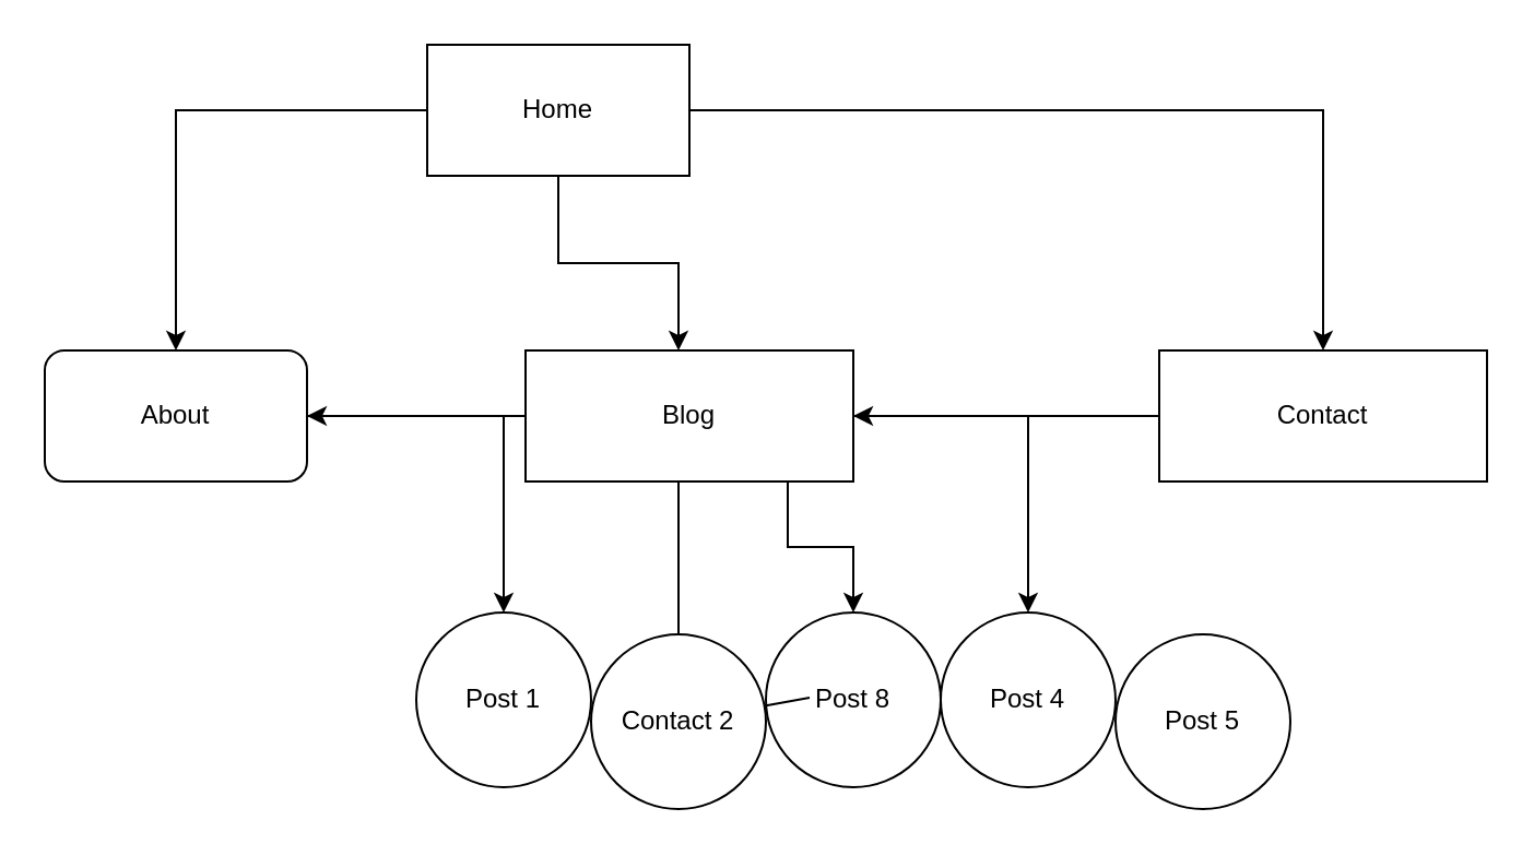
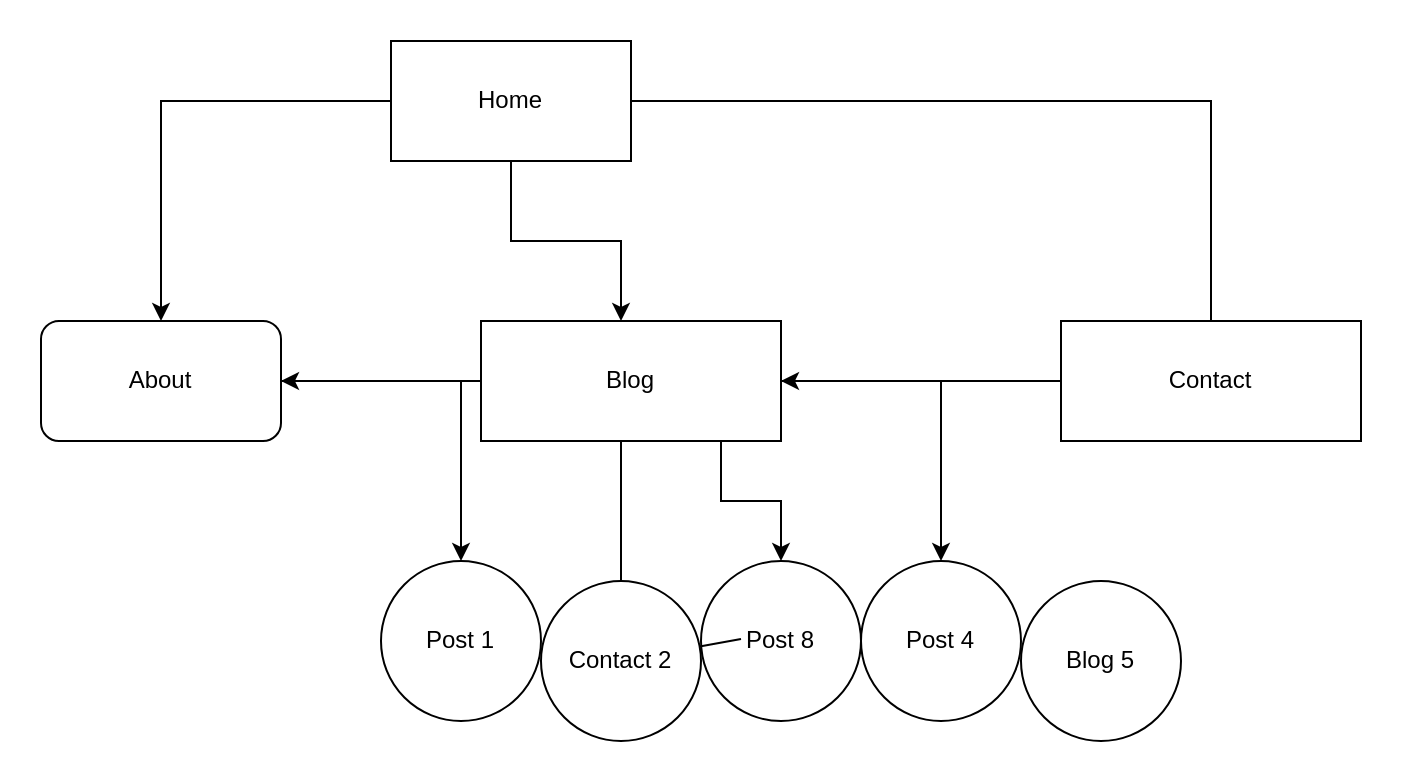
  <mxCell id="0" />
  <mxCell id="1" parent="0" />
  <mxCell id="2" value="" style="edgeStyle=orthogonalEdgeStyle;rounded=0;orthogonalLoop=1;jettySize=auto;html=1;" parent="1" source="5" target="9" edge="1"><mxGeometry relative="1" as="geometry" /></mxCell>
  <mxCell id="3" value="" style="edgeStyle=orthogonalEdgeStyle;rounded=0;orthogonalLoop=1;jettySize=auto;html=1;" parent="1" source="5" target="11" edge="1"><mxGeometry relative="1" as="geometry" /></mxCell>
- <mxCell id="4" value="" style="edgeStyle=orthogonalEdgeStyle;rounded=0;orthogonalLoop=1;jettySize=auto;html=1;" parent="1" source="5" target="13" edge="1"><mxGeometry relative="1" as="geometry" /></mxCell>
+ <mxCell id="4" value="" style="edgeStyle=orthogonalEdgeStyle;rounded=0;orthogonalLoop=1;jettySize=auto;html=1;endArrow=none;" parent="1" source="5" target="13" edge="1"><mxGeometry relative="1" as="geometry" /></mxCell>
  <mxCell id="5" value="Home" style="rounded=0;whiteSpace=wrap;html=1;" parent="1" vertex="1"><mxGeometry x="195" y="20" width="120" height="60" as="geometry" /></mxCell>
  <mxCell id="6" value="" style="edgeStyle=orthogonalEdgeStyle;rounded=0;orthogonalLoop=1;jettySize=auto;html=1;" parent="1" source="9" edge="1"><mxGeometry relative="1" as="geometry"><mxPoint x="310" y="300" as="targetPoint" /></mxGeometry></mxCell>
  <mxCell id="7" style="edgeStyle=orthogonalEdgeStyle;rounded=0;orthogonalLoop=1;jettySize=auto;html=1;" parent="1" source="9" target="14" edge="1"><mxGeometry relative="1" as="geometry"><Array as="points"><mxPoint x="360" y="250" /><mxPoint x="390" y="250" /></Array></mxGeometry></mxCell>
  <mxCell id="8" value="" style="edgeStyle=orthogonalEdgeStyle;rounded=0;orthogonalLoop=1;jettySize=auto;html=1;" parent="1" source="9" target="11" edge="1"><mxGeometry relative="1" as="geometry" /></mxCell>
  <mxCell id="9" value="Blog" style="rounded=0;whiteSpace=wrap;html=1;" parent="1" vertex="1"><mxGeometry x="250" y="160" width="120" height="60" as="geometry" /></mxCell>
  <mxCell id="10" style="edgeStyle=orthogonalEdgeStyle;rounded=0;orthogonalLoop=1;jettySize=auto;html=1;" parent="1" source="11" target="22" edge="1"><mxGeometry relative="1" as="geometry" /></mxCell>
  <mxCell id="11" value="About" style="whiteSpace=wrap;html=1;rounded=1;" parent="1" vertex="1"><mxGeometry x="20" y="160" width="120" height="60" as="geometry" /></mxCell>
  <mxCell id="12" value="" style="edgeStyle=orthogonalEdgeStyle;rounded=0;orthogonalLoop=1;jettySize=auto;html=1;" parent="1" source="13" target="16" edge="1"><mxGeometry relative="1" as="geometry" /></mxCell>
  <mxCell id="13" value="Contact" style="rounded=0;whiteSpace=wrap;html=1;" parent="1" vertex="1"><mxGeometry x="530" y="160" width="150" height="60" as="geometry" /></mxCell>
  <mxCell id="14" value="Post 8" style="ellipse;whiteSpace=wrap;html=1;rounded=0;" parent="1" vertex="1"><mxGeometry x="350" y="280" width="80" height="80" as="geometry" /></mxCell>
  <mxCell id="15" value="" style="edgeStyle=orthogonalEdgeStyle;rounded=0;orthogonalLoop=1;jettySize=auto;html=1;" parent="1" source="16" target="20" edge="1"><mxGeometry relative="1" as="geometry" /></mxCell>
  <mxCell id="16" value="Blog" style="rounded=0;whiteSpace=wrap;html=1;" parent="1" vertex="1"><mxGeometry x="240" y="160" width="150" height="60" as="geometry" /></mxCell>
  <mxCell id="17" value="" style="endArrow=none;html=1;rounded=0;" parent="1" source="19" edge="1"><mxGeometry width="50" height="50" relative="1" as="geometry"><mxPoint x="240" y="319" as="sourcePoint" /><mxPoint x="370" y="319" as="targetPoint" /></mxGeometry></mxCell>
  <mxCell id="18" value="" style="endArrow=none;html=1;rounded=0;" parent="1" source="22" target="19" edge="1"><mxGeometry width="50" height="50" relative="1" as="geometry"><mxPoint x="240" y="319" as="sourcePoint" /><mxPoint x="370" y="319" as="targetPoint" /></mxGeometry></mxCell>
  <mxCell id="19" value="Contact 2" style="ellipse;whiteSpace=wrap;html=1;rounded=0;" parent="1" vertex="1"><mxGeometry x="270" y="290" width="80" height="80" as="geometry" /></mxCell>
  <mxCell id="20" value="Post 4" style="ellipse;whiteSpace=wrap;html=1;rounded=0;" parent="1" vertex="1"><mxGeometry x="430" y="280" width="80" height="80" as="geometry" /></mxCell>
  <mxCell id="21" value="" style="endArrow=none;html=1;rounded=0;" parent="1" target="22" edge="1"><mxGeometry width="50" height="50" relative="1" as="geometry"><mxPoint x="240" y="319" as="sourcePoint" /><mxPoint x="270" y="320" as="targetPoint" /></mxGeometry></mxCell>
  <mxCell id="22" value="Post 1" style="ellipse;whiteSpace=wrap;html=1;rounded=0;" parent="1" vertex="1"><mxGeometry x="190" y="280" width="80" height="80" as="geometry" /></mxCell>
- <mxCell id="23" value="Post 5" style="ellipse;whiteSpace=wrap;html=1;aspect=fixed;" parent="1" vertex="1"><mxGeometry x="510" y="290" width="80" height="80" as="geometry" /></mxCell>
+ <mxCell id="23" value="Blog 5" style="ellipse;whiteSpace=wrap;html=1;aspect=fixed;" parent="1" vertex="1"><mxGeometry x="510" y="290" width="80" height="80" as="geometry" /></mxCell>
